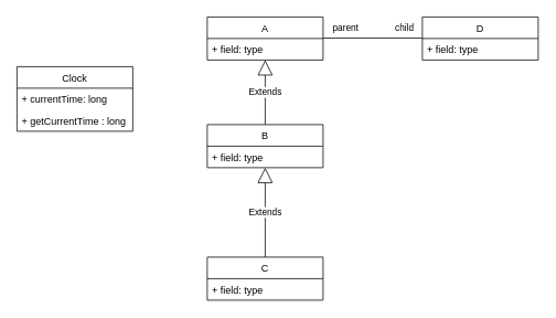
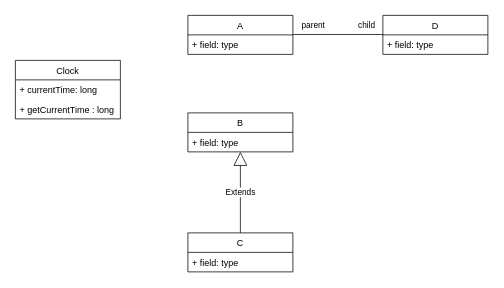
  <mxCell id="0" />
  <mxCell id="1" parent="0" />
  <mxCell id="2" value="Clock" style="swimlane;fontStyle=0;childLayout=stackLayout;horizontal=1;startSize=26;fillColor=none;horizontalStack=0;resizeParent=1;resizeParentMax=0;resizeLast=0;collapsible=1;marginBottom=0;" parent="1" vertex="1"><mxGeometry x="20" y="80" width="140" height="78" as="geometry" /></mxCell>
  <mxCell id="3" value="+ currentTime: long" style="text;strokeColor=none;fillColor=none;align=left;verticalAlign=top;spacingLeft=4;spacingRight=4;overflow=hidden;rotatable=0;points=[[0,0.5],[1,0.5]];portConstraint=eastwest;" parent="2" vertex="1"><mxGeometry y="26" width="140" height="26" as="geometry" /></mxCell>
  <mxCell id="4" value="+ getCurrentTime : long" style="text;strokeColor=none;fillColor=none;align=left;verticalAlign=top;spacingLeft=4;spacingRight=4;overflow=hidden;rotatable=0;points=[[0,0.5],[1,0.5]];portConstraint=eastwest;" parent="2" vertex="1"><mxGeometry y="52" width="140" height="26" as="geometry" /></mxCell>
  <mxCell id="5" value="A" style="swimlane;fontStyle=0;childLayout=stackLayout;horizontal=1;startSize=26;fillColor=none;horizontalStack=0;resizeParent=1;resizeParentMax=0;resizeLast=0;collapsible=1;marginBottom=0;" parent="1" vertex="1"><mxGeometry x="250" y="20" width="140" height="52" as="geometry" /></mxCell>
  <mxCell id="6" value="+ field: type" style="text;strokeColor=none;fillColor=none;align=left;verticalAlign=top;spacingLeft=4;spacingRight=4;overflow=hidden;rotatable=0;points=[[0,0.5],[1,0.5]];portConstraint=eastwest;" parent="5" vertex="1"><mxGeometry y="26" width="140" height="26" as="geometry" /></mxCell>
  <mxCell id="7" value="B" style="swimlane;fontStyle=0;childLayout=stackLayout;horizontal=1;startSize=26;fillColor=none;horizontalStack=0;resizeParent=1;resizeParentMax=0;resizeLast=0;collapsible=1;marginBottom=0;" parent="1" vertex="1"><mxGeometry x="250" y="150" width="140" height="52" as="geometry" /></mxCell>
  <mxCell id="8" value="+ field: type" style="text;strokeColor=none;fillColor=none;align=left;verticalAlign=top;spacingLeft=4;spacingRight=4;overflow=hidden;rotatable=0;points=[[0,0.5],[1,0.5]];portConstraint=eastwest;" parent="7" vertex="1"><mxGeometry y="26" width="140" height="26" as="geometry" /></mxCell>
  <mxCell id="9" value="C" style="swimlane;fontStyle=0;childLayout=stackLayout;horizontal=1;startSize=26;fillColor=none;horizontalStack=0;resizeParent=1;resizeParentMax=0;resizeLast=0;collapsible=1;marginBottom=0;" parent="1" vertex="1"><mxGeometry x="250" y="310" width="140" height="52" as="geometry" /></mxCell>
  <mxCell id="10" value="+ field: type" style="text;strokeColor=none;fillColor=none;align=left;verticalAlign=top;spacingLeft=4;spacingRight=4;overflow=hidden;rotatable=0;points=[[0,0.5],[1,0.5]];portConstraint=eastwest;" parent="9" vertex="1"><mxGeometry y="26" width="140" height="26" as="geometry" /></mxCell>
- <mxCell id="11" value="Extends" style="endArrow=block;endSize=16;endFill=0;html=1;exitX=0.5;exitY=0;exitDx=0;exitDy=0;entryX=0.5;entryY=1;entryDx=0;entryDy=0;" parent="1" source="7" edge="1" target="5"><mxGeometry width="160" relative="1" as="geometry"><mxPoint x="40" y="300" as="sourcePoint" /><mxPoint x="320" y="125" as="targetPoint" /></mxGeometry></mxCell>
  <mxCell id="12" value="Extends" style="endArrow=block;endSize=16;endFill=0;html=1;exitX=0.5;exitY=0;exitDx=0;exitDy=0;" parent="1" source="9" target="8" edge="1"><mxGeometry width="160" relative="1" as="geometry"><mxPoint x="60" y="230" as="sourcePoint" /><mxPoint x="321" y="180" as="targetPoint" /></mxGeometry></mxCell>
  <mxCell id="13" value="D" style="swimlane;fontStyle=0;childLayout=stackLayout;horizontal=1;startSize=26;fillColor=none;horizontalStack=0;resizeParent=1;resizeParentMax=0;resizeLast=0;collapsible=1;marginBottom=0;" vertex="1" parent="1"><mxGeometry x="510" y="20" width="140" height="52" as="geometry" /></mxCell>
  <mxCell id="14" value="+ field: type" style="text;strokeColor=none;fillColor=none;align=left;verticalAlign=top;spacingLeft=4;spacingRight=4;overflow=hidden;rotatable=0;points=[[0,0.5],[1,0.5]];portConstraint=eastwest;" vertex="1" parent="13"><mxGeometry y="26" width="140" height="26" as="geometry" /></mxCell>
  <mxCell id="15" value="" style="endArrow=none;html=1;edgeStyle=orthogonalEdgeStyle;exitX=1;exitY=0.5;exitDx=0;exitDy=0;" edge="1" parent="1"><mxGeometry relative="1" as="geometry"><mxPoint x="390" y="45.5" as="sourcePoint" /><mxPoint x="510" y="45.5" as="targetPoint" /></mxGeometry></mxCell>
  <mxCell id="16" value="parent" style="edgeLabel;resizable=0;html=1;align=left;verticalAlign=bottom;" connectable="0" vertex="1" parent="15"><mxGeometry x="-1" relative="1" as="geometry"><mxPoint x="10" y="-5" as="offset" /></mxGeometry></mxCell>
  <mxCell id="17" value="child" style="edgeLabel;resizable=0;html=1;align=right;verticalAlign=bottom;" connectable="0" vertex="1" parent="15"><mxGeometry x="1" relative="1" as="geometry"><mxPoint x="-10" y="-5" as="offset" /></mxGeometry></mxCell>
